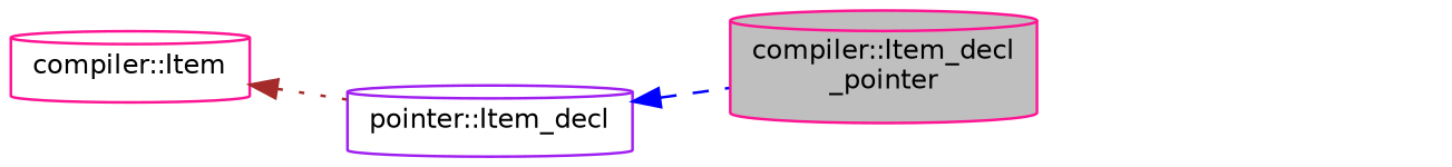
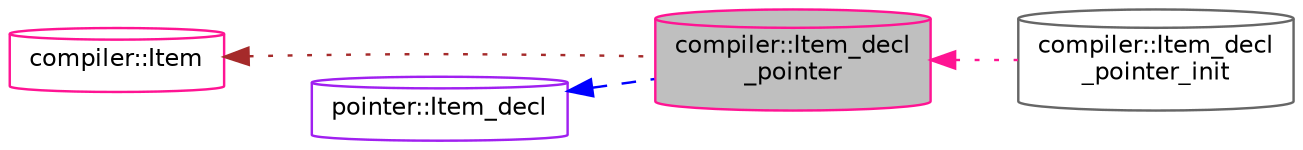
  digraph {
    rankdir=LR
    node [color=deeppink fillcolor=white fontname=Helvetica fontsize=10 shape=cylinder style=filled]
    edge [dir=back fontname=Helvetica fontsize=10 labelfontname=Helvetica labelfontsize=10 style=dotted]
    n1 [fillcolor=grey75 fontcolor=black height=0.2 label="compiler::Item_decl\l_pointer" width=0.4]
+   n2 [color=gray40 height=0.2 label="compiler::Item_decl\l_pointer_init" width=0.4]
    n3 [color=purple height=0.2 label="pointer::Item_decl" width=0.4]
    n4 [height=0.2 label="compiler::Item" width=0.4]
+   n1 -> n2 [color=deeppink]
    n3 -> n1 [color=blue style=dashed]
-   n4 -> n3 [color=brown]
+   n4 -> n1 [color=brown]
  }
